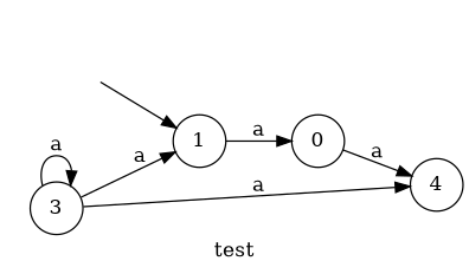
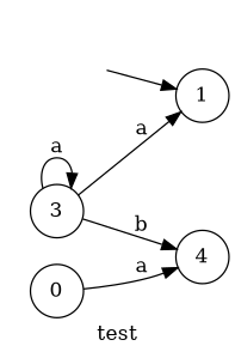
  digraph {
    label=test
    rankdir=LR
    node [shape=circle]
    __I__ [style=invis width=0]
    1
    n3 [label=0]
    4
    3
    __I__ -> 1
-   1 -> n3 [label=a]
    n3 -> 4 [label=a]
    3 -> 1 [label=a]
-   3 -> 4 [label=a]
+   3 -> 4 [label=b]
    3 -> 3 [label=a]
  }
